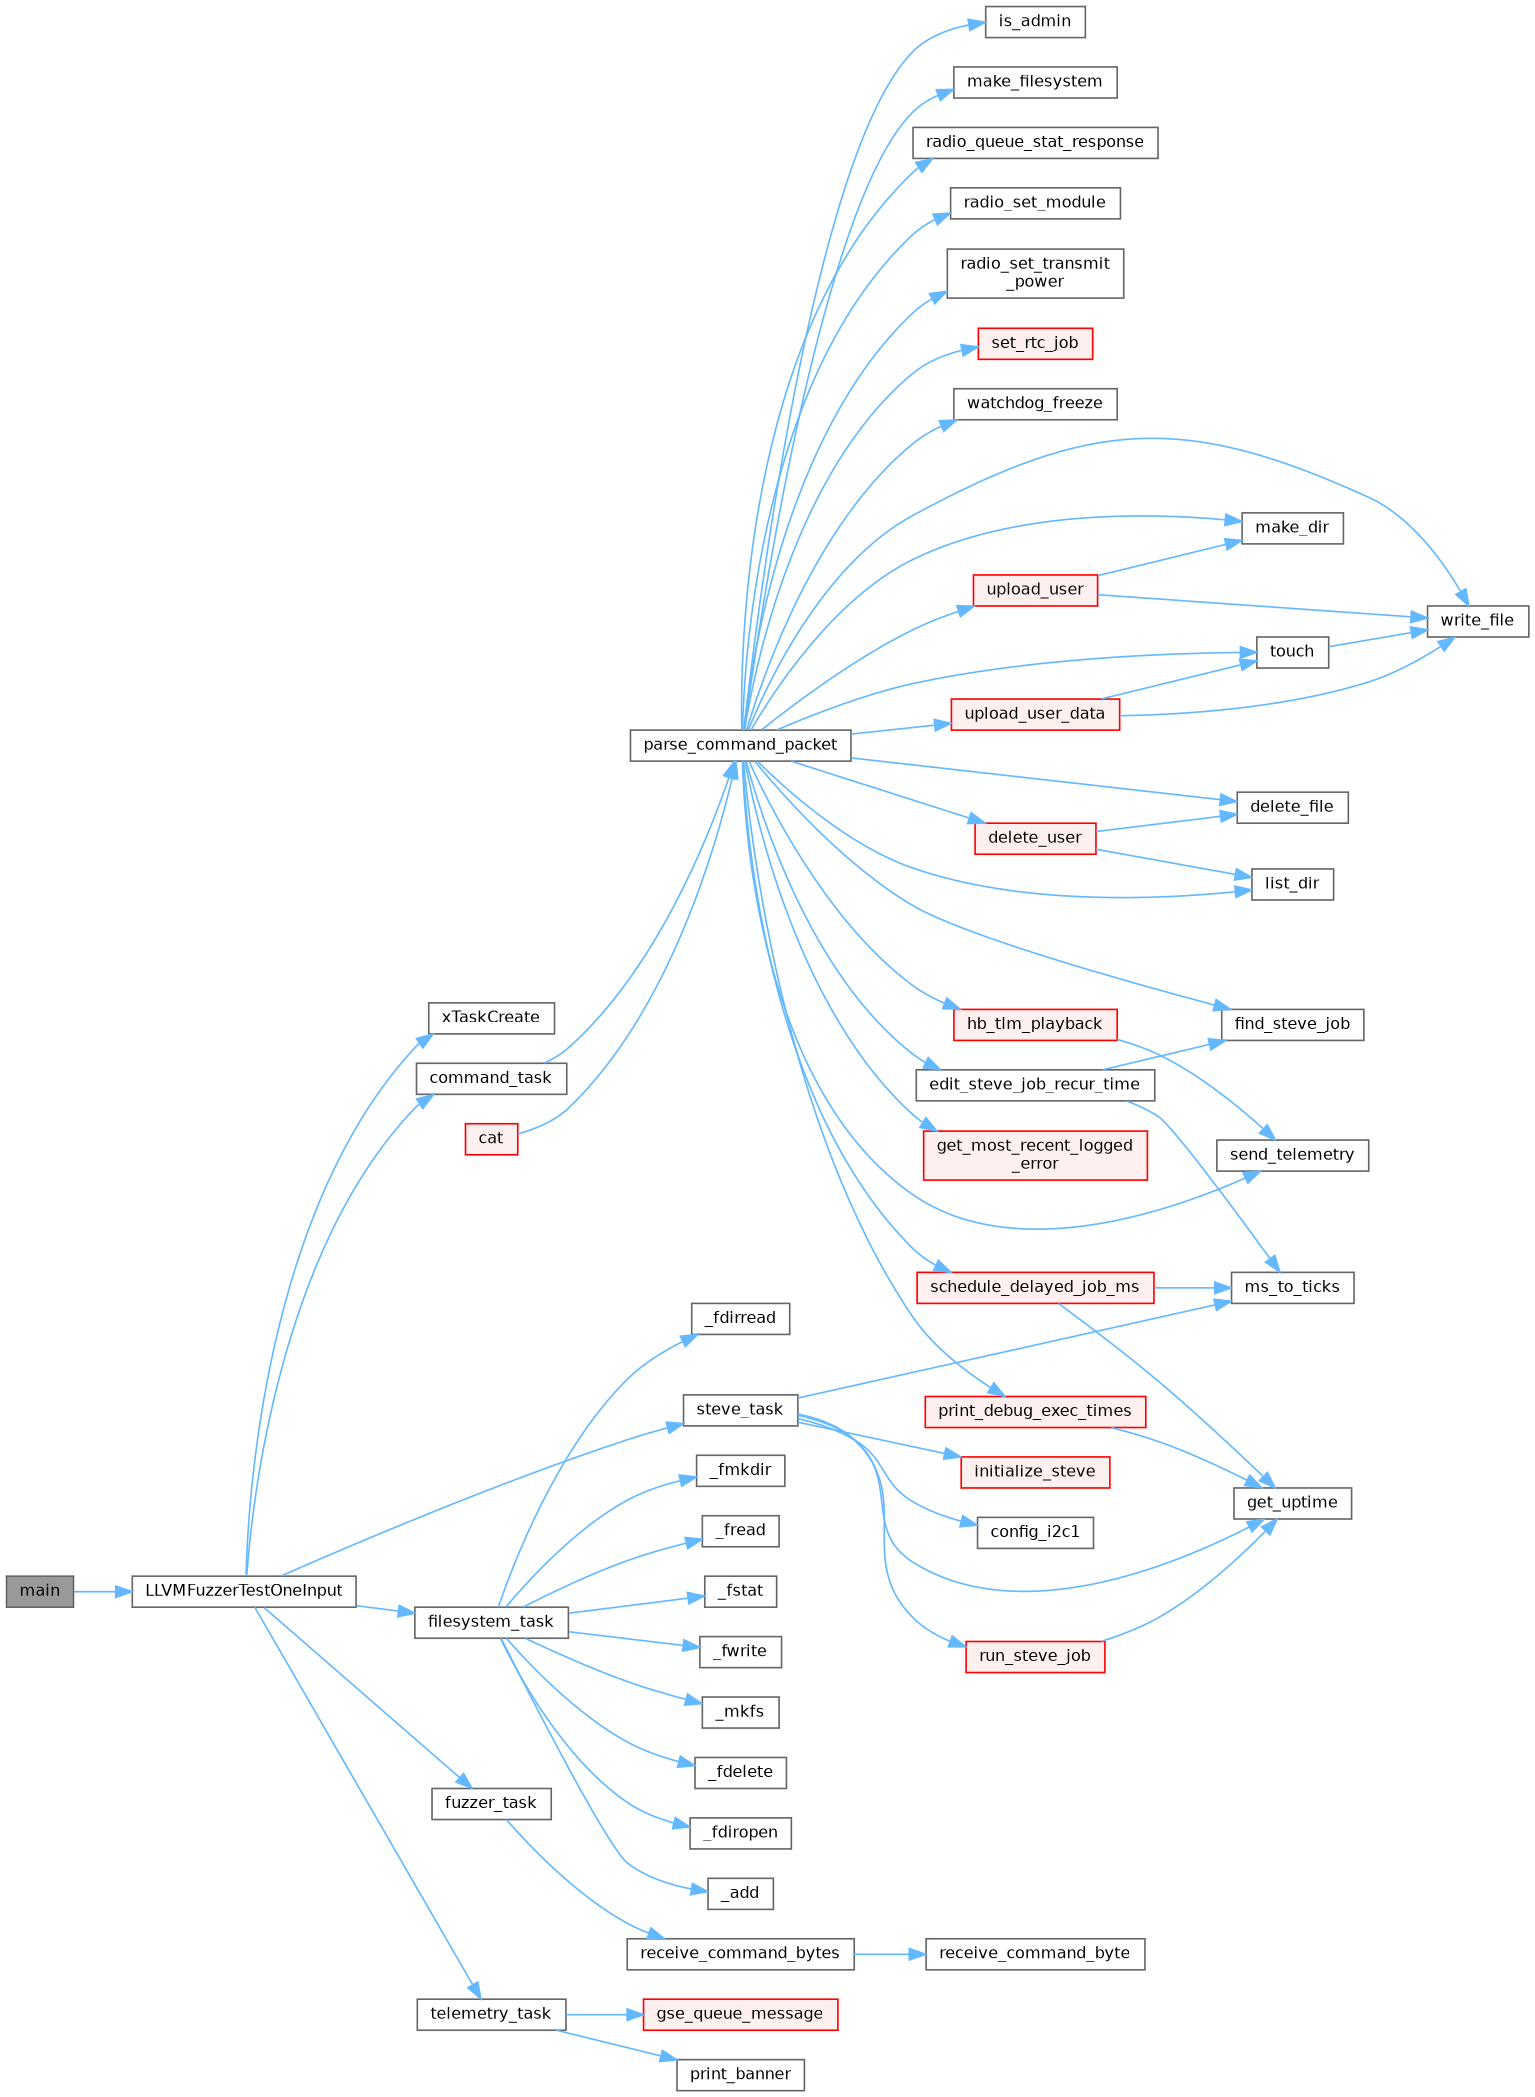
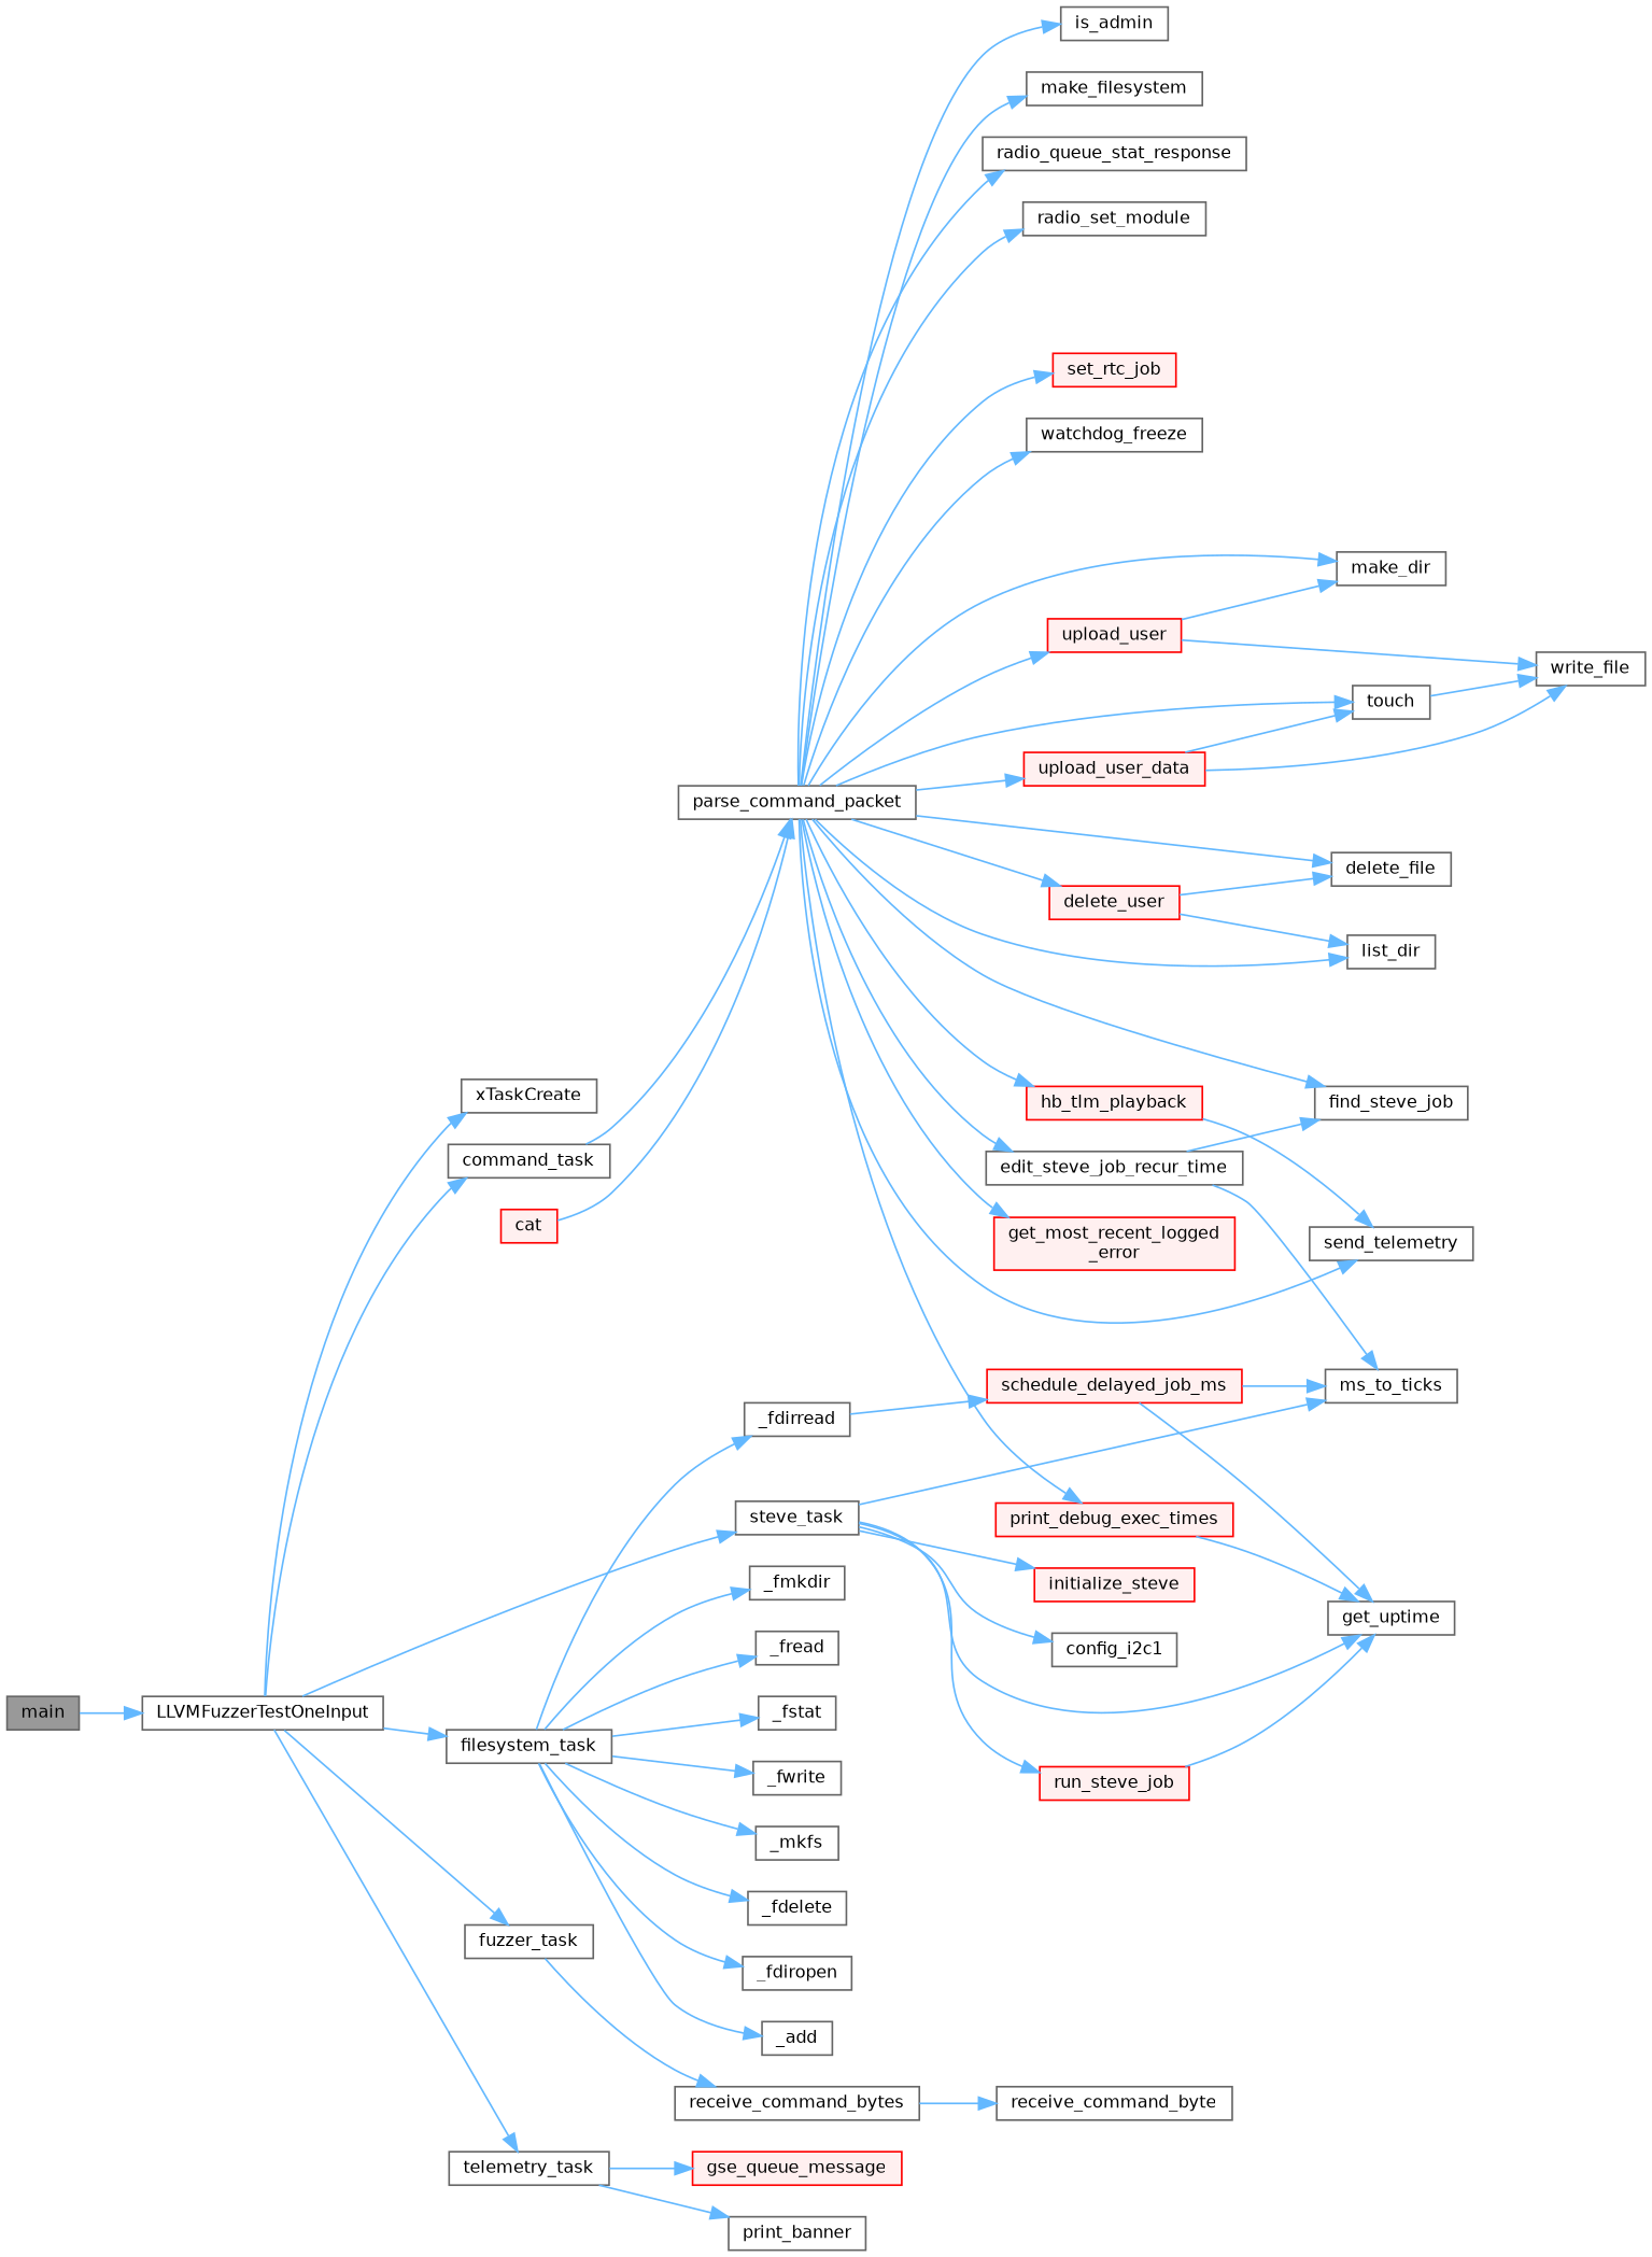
  digraph {
    rankdir=LR
    node [color=grey40 fillcolor=white fontname=Helvetica fontsize=10 shape=box style=filled]
    edge [color=steelblue1 fontname=Helvetica fontsize=10 labelfontname=Helvetica labelfontsize=10 style=solid]
    n1 [color=gray40 fillcolor=grey60 fontcolor=black height=0.2 label=main width=0.4]
    n2 [height=0.2 label=LLVMFuzzerTestOneInput width=0.4]
    n3 [height=0.2 label=command_task width=0.4]
    n4 [height=0.2 label=filesystem_task width=0.4]
    n5 [height=0.2 label=fuzzer_task width=0.4]
    n6 [height=0.2 label=steve_task width=0.4]
    n7 [height=0.2 label=telemetry_task width=0.4]
    n8 [height=0.2 label=xTaskCreate width=0.4]
    n9 [height=0.2 label=parse_command_packet width=0.4]
    n10 [height=0.2 label=_fdelete width=0.4]
    n11 [height=0.2 label=_fdiropen width=0.4]
    n12 [height=0.2 label=_fdirread width=0.4]
    n13 [height=0.2 label=_add width=0.4]
    n14 [height=0.2 label=_fmkdir width=0.4]
    n15 [height=0.2 label=_fread width=0.4]
    n16 [height=0.2 label=_fstat width=0.4]
    n17 [height=0.2 label=_fwrite width=0.4]
    n18 [height=0.2 label=_mkfs width=0.4]
    n19 [height=0.2 label=receive_command_bytes width=0.4]
    n20 [height=0.2 label=ms_to_ticks width=0.4]
    n21 [height=0.2 label=get_uptime width=0.4]
    n22 [height=0.2 label=config_i2c1 width=0.4]
    n23 [color=red fillcolor="#FFF0F0" height=0.2 label=initialize_steve width=0.4]
    n24 [color=red fillcolor="#FFF0F0" height=0.2 label=run_steve_job width=0.4]
    n25 [color=red fillcolor="#FFF0F0" height=0.2 label=gse_queue_message width=0.4]
    n26 [height=0.2 label=print_banner width=0.4]
    n27 [color=red fillcolor="#FFF0F0" height=0.2 label=upload_user width=0.4]
    n28 [height=0.2 label=make_dir width=0.4]
    n29 [height=0.2 label=write_file width=0.4]
    n30 [height=0.2 label=delete_file width=0.4]
    n31 [color=red fillcolor="#FFF0F0" height=0.2 label=delete_user width=0.4]
    n32 [height=0.2 label=list_dir width=0.4]
    n33 [height=0.2 label=edit_steve_job_recur_time width=0.4]
    n34 [height=0.2 label=find_steve_job width=0.4]
    n35 [color=red fillcolor="#FFF0F0" height=0.2 label="get_most_recent_logged\l_error" width=0.4]
    n36 [color=red fillcolor="#FFF0F0" height=0.2 label=hb_tlm_playback width=0.4]
    n37 [height=0.2 label=send_telemetry width=0.4]
    n38 [height=0.2 label=is_admin width=0.4]
    n39 [height=0.2 label=make_filesystem width=0.4]
    n40 [color=red fillcolor="#FFF0F0" height=0.2 label=print_debug_exec_times width=0.4]
    n41 [height=0.2 label=radio_queue_stat_response width=0.4]
    n42 [height=0.2 label=radio_set_module width=0.4]
-   n43 [height=0.2 label="radio_set_transmit\l_power" width=0.4]
    n44 [color=red fillcolor="#FFF0F0" height=0.2 label=schedule_delayed_job_ms width=0.4]
    n45 [color=red fillcolor="#FFF0F0" height=0.2 label=set_rtc_job width=0.4]
    n46 [height=0.2 label=touch width=0.4]
    n47 [color=red fillcolor="#FFF0F0" height=0.2 label=upload_user_data width=0.4]
    n48 [height=0.2 label=watchdog_freeze width=0.4]
    n49 [color=red fillcolor="#FFF0F0" height=0.2 label=cat width=0.4]
    n50 [height=0.2 label=receive_command_byte width=0.4]
    n1 -> n2
    n2 -> n3
    n2 -> n4
    n2 -> n5
    n2 -> n6
    n2 -> n7
    n2 -> n8
    n3 -> n9
    n4 -> n10
    n4 -> n11
    n4 -> n12
    n4 -> n13
    n4 -> n14
    n4 -> n15
    n4 -> n16
    n4 -> n17
    n4 -> n18
    n5 -> n19
    n6 -> n20
    n6 -> n21
    n6 -> n22
    n6 -> n23
    n6 -> n24
    n7 -> n25
    n7 -> n26
    n9 -> n27
    n9 -> n28
-   n9 -> n29
    n9 -> n30
    n9 -> n31
    n9 -> n32
    n9 -> n33
    n9 -> n34
    n9 -> n35
    n9 -> n36
    n9 -> n37
    n9 -> n38
    n9 -> n39
    n9 -> n40
    n9 -> n41
    n9 -> n42
-   n9 -> n43
-   n9 -> n44
+   n12 -> n44
    n9 -> n45
    n9 -> n46
    n9 -> n47
    n9 -> n48
    n19 -> n50
    n24 -> n21
    n27 -> n28
    n27 -> n29
    n31 -> n30
    n31 -> n32
    n33 -> n20
    n33 -> n34
    n36 -> n37
    n40 -> n21
    n44 -> n20
    n44 -> n21
    n46 -> n29
    n47 -> n29
    n47 -> n46
    n49 -> n9
  }
